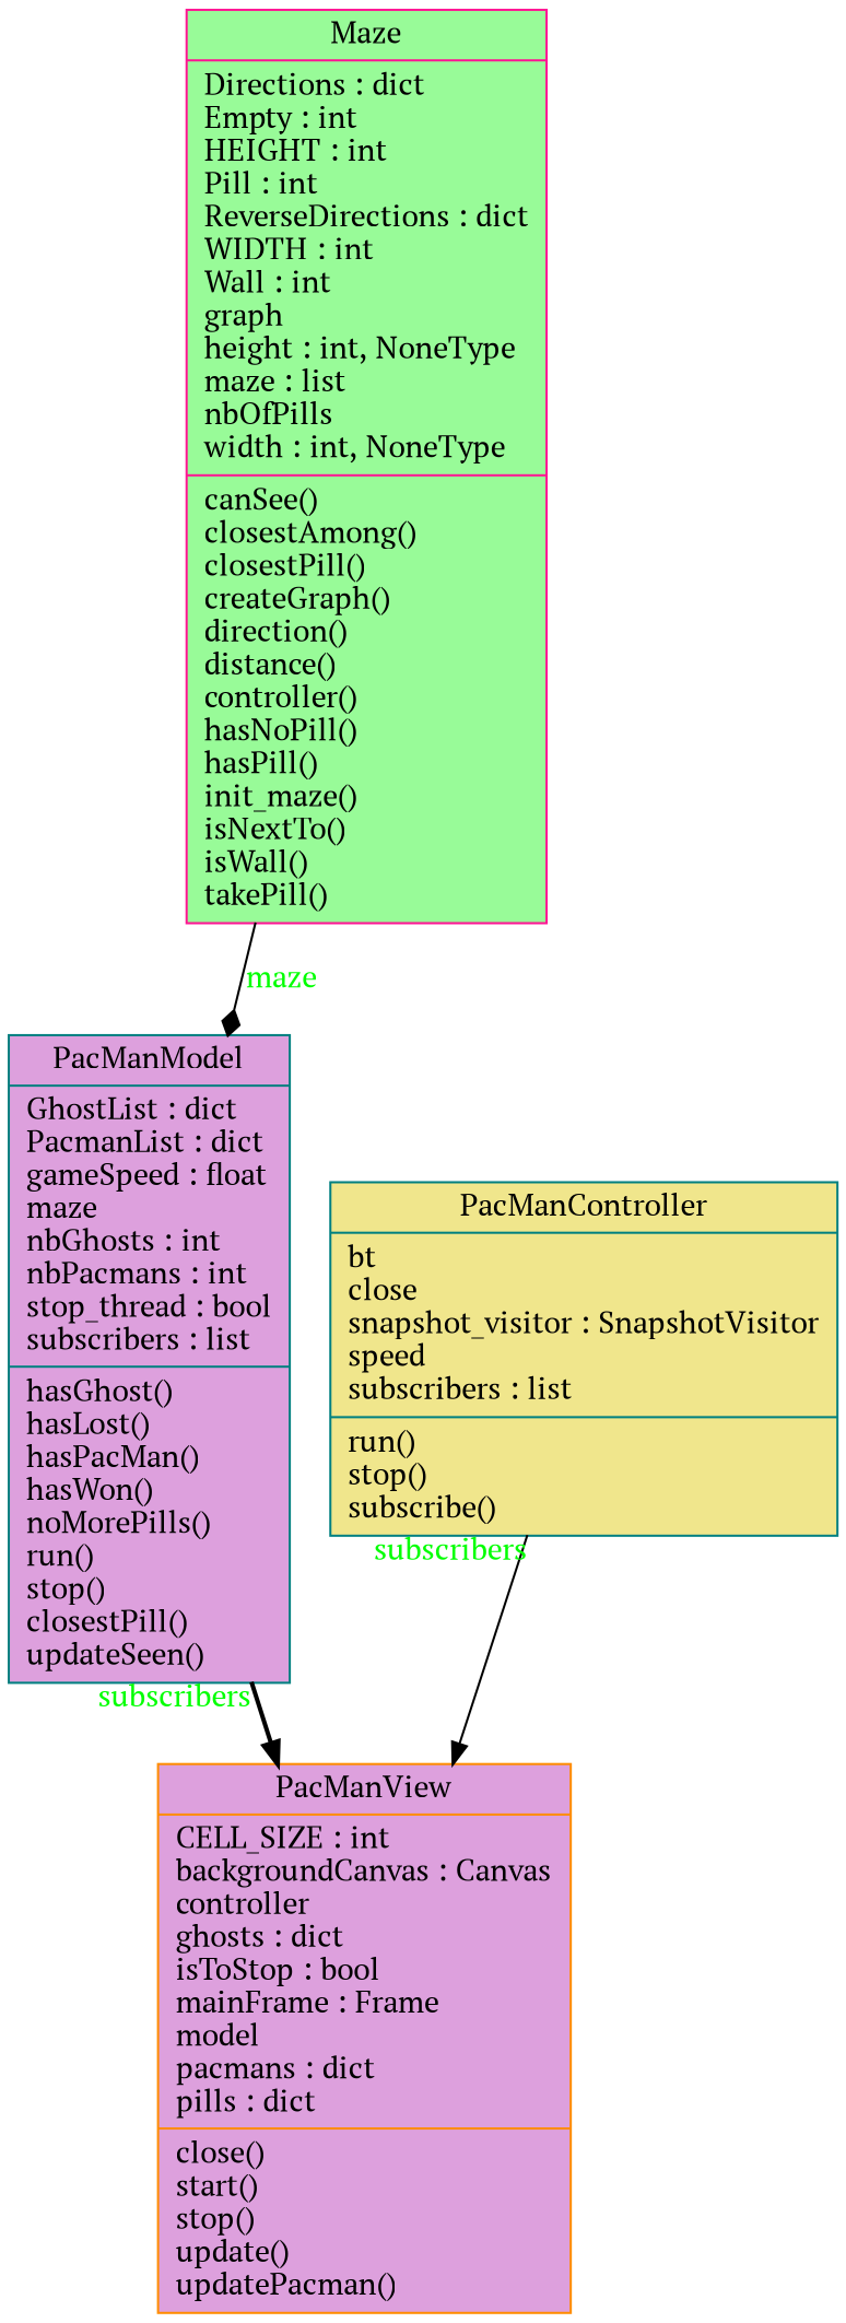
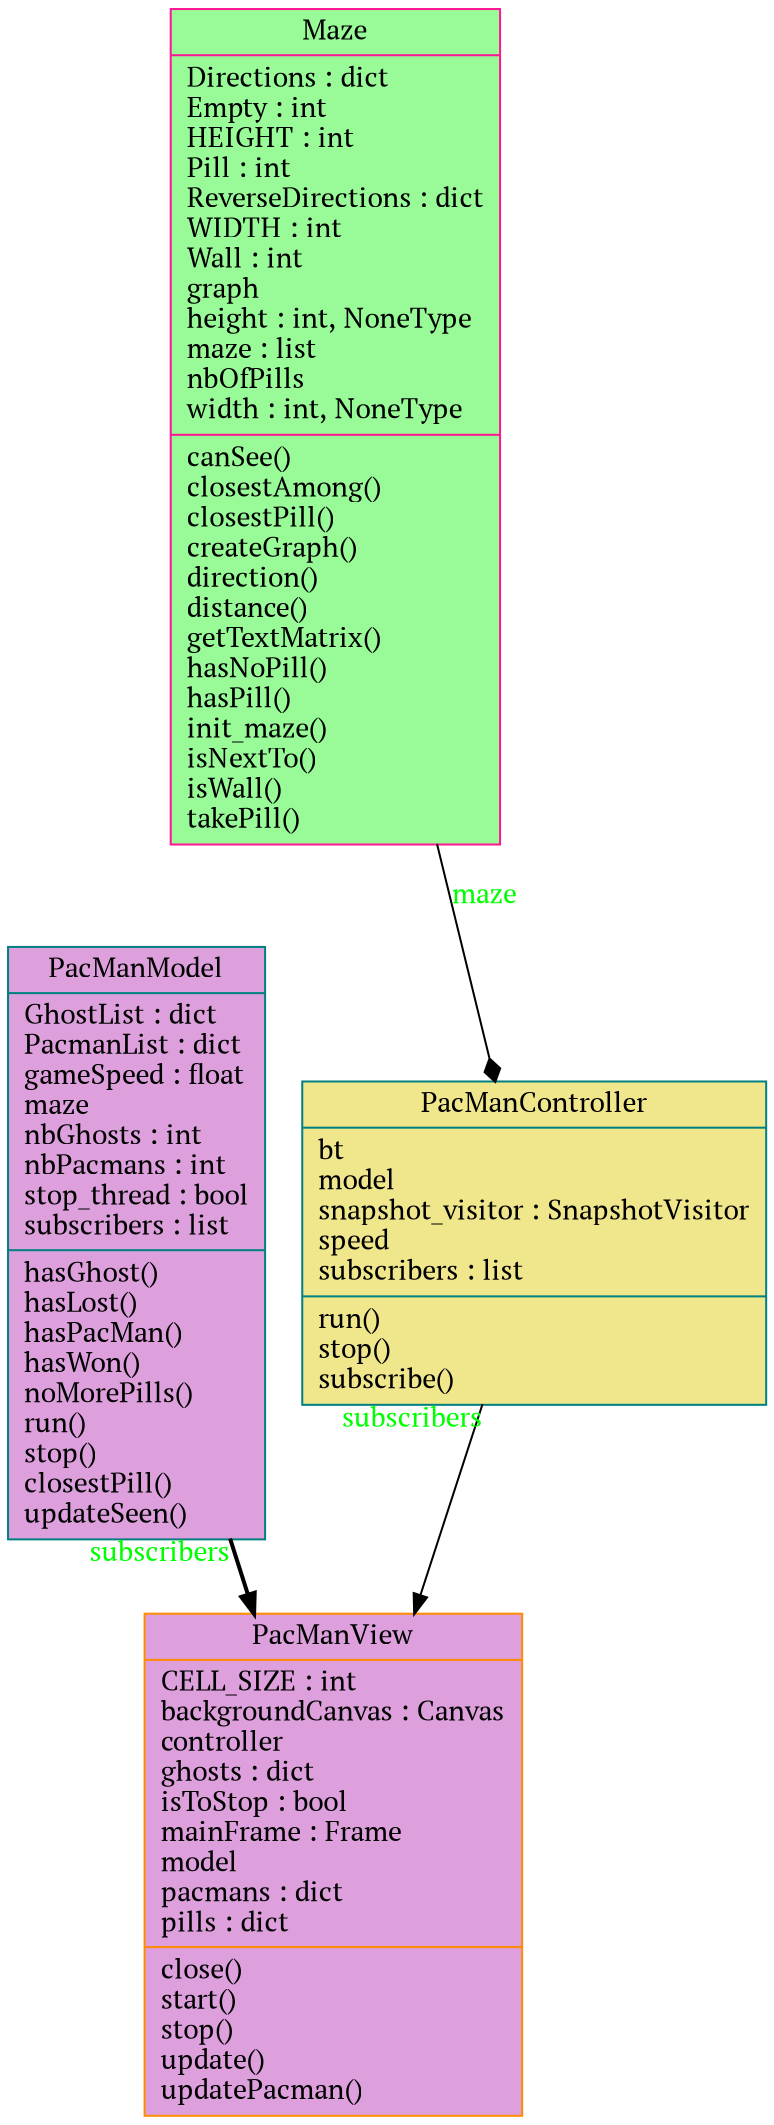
  digraph {
    fontname="PT Serif"
    node [color=teal fillcolor=plum fontname="PT Serif" shape=record style=filled]
    edge [arrowtail=none fontcolor=green fontname="PT Serif" style=solid taillabel=subscribers]
-   n1 [color=deeppink fillcolor=palegreen label="{Maze|Directions : dict\lEmpty : int\lHEIGHT : int\lPill : int\lReverseDirections : dict\lWIDTH : int\lWall : int\lgraph\lheight : int, NoneType\lmaze : list\lnbOfPills\lwidth : int, NoneType\l|canSee()\lclosestAmong()\lclosestPill()\lcreateGraph()\ldirection()\ldistance()\lcontroller()\lhasNoPill()\lhasPill()\linit_maze()\lisNextTo()\lisWall()\ltakePill()\l}"]
+   n1 [color=deeppink fillcolor=palegreen label="{Maze|Directions : dict\lEmpty : int\lHEIGHT : int\lPill : int\lReverseDirections : dict\lWIDTH : int\lWall : int\lgraph\lheight : int, NoneType\lmaze : list\lnbOfPills\lwidth : int, NoneType\l|canSee()\lclosestAmong()\lclosestPill()\lcreateGraph()\ldirection()\ldistance()\lgetTextMatrix()\lhasNoPill()\lhasPill()\linit_maze()\lisNextTo()\lisWall()\ltakePill()\l}"]
    n2 [label="{PacManModel|GhostList : dict\lPacmanList : dict\lgameSpeed : float\lmaze\lnbGhosts : int\lnbPacmans : int\lstop_thread : bool\lsubscribers : list\l|hasGhost()\lhasLost()\lhasPacMan()\lhasWon()\lnoMorePills()\lrun()\lstop()\lclosestPill()\lupdateSeen()\l}"]
    n3 [color=darkorange label="{PacManView|CELL_SIZE : int\lbackgroundCanvas : Canvas\lcontroller\lghosts : dict\lisToStop : bool\lmainFrame : Frame\lmodel\lpacmans : dict\lpills : dict\l|close()\lstart()\lstop()\lupdate()\lupdatePacman()\l}"]
-   n4 [fillcolor=khaki label="{PacManController|bt\lclose\lsnapshot_visitor : SnapshotVisitor\lspeed\lsubscribers : list\l|run()\lstop()\lsubscribe()\l}"]
-   n1 -> n2 [arrowhead=diamond label=maze taillabel=""]
+   n4 [fillcolor=khaki label="{PacManController|bt\lmodel\lsnapshot_visitor : SnapshotVisitor\lspeed\lsubscribers : list\l|run()\lstop()\lsubscribe()\l}"]
+   n1 -> n4 [arrowhead=diamond label=maze taillabel=""]
    n2 -> n3 [style=bold]
    n4 -> n3
  }
